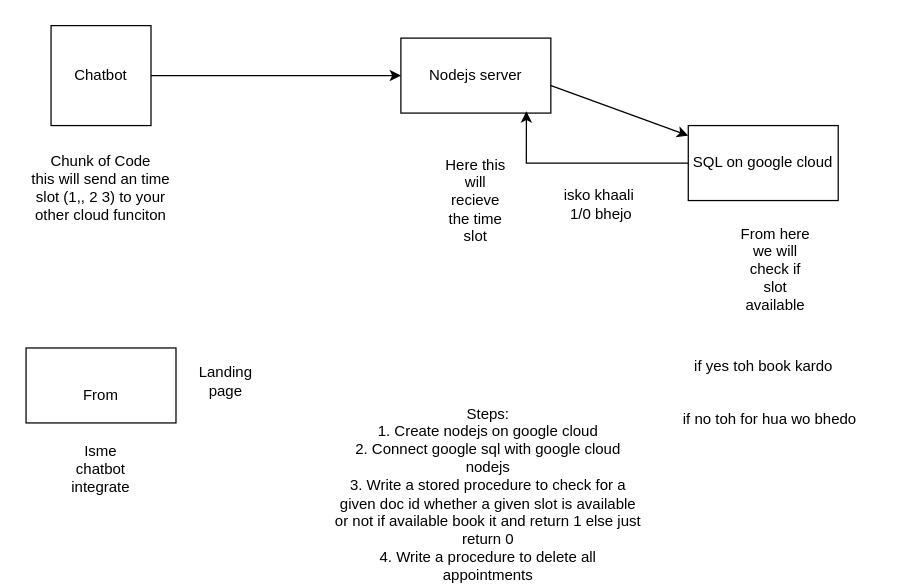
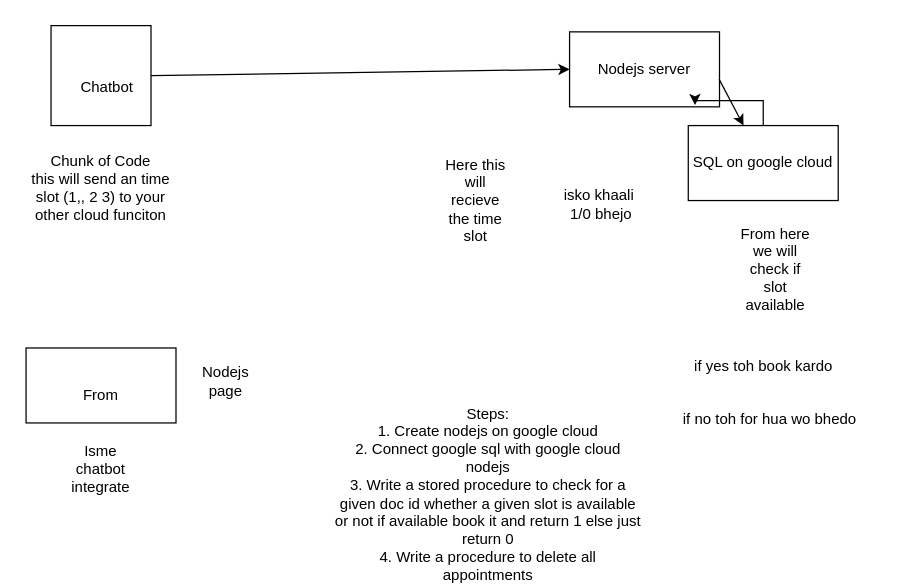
  <mxCell id="0" />
  <mxCell id="1" parent="0" />
  <mxCell id="2" value="" style="whiteSpace=wrap;html=1;aspect=fixed;" vertex="1" parent="1"><mxGeometry x="40" y="20" width="80" height="80" as="geometry" /></mxCell>
- <mxCell id="3" value="Chatbot" style="text;html=1;align=center;verticalAlign=middle;whiteSpace=wrap;rounded=0;" vertex="1" parent="1"><mxGeometry x="50" y="45" width="60" height="30" as="geometry" /></mxCell>
+ <mxCell id="3" value="Chatbot" style="text;html=1;align=center;verticalAlign=middle;whiteSpace=wrap;rounded=0;" vertex="1" parent="1"><mxGeometry x="55" y="55" width="60" height="30" as="geometry" /></mxCell>
  <mxCell id="4" value="Chunk of Code&lt;br&gt;this will send an time slot (1,, 2 3) to your other cloud funciton" style="text;html=1;align=center;verticalAlign=middle;whiteSpace=wrap;rounded=0;" vertex="1" parent="1"><mxGeometry x="20" y="100" width="120" height="100" as="geometry" /></mxCell>
- <mxCell id="5" value="Nodejs server" style="whiteSpace=wrap;html=1;" vertex="1" parent="1"><mxGeometry x="320" y="30" width="120" height="60" as="geometry" /></mxCell>
+ <mxCell id="5" value="Nodejs server" style="whiteSpace=wrap;html=1;" vertex="1" parent="1"><mxGeometry x="455" y="25" width="120" height="60" as="geometry" /></mxCell>
  <mxCell id="6" value="Here this will recieve the time slot" style="text;html=1;align=center;verticalAlign=middle;whiteSpace=wrap;rounded=0;" vertex="1" parent="1"><mxGeometry x="350" y="135" width="60" height="50" as="geometry" /></mxCell>
  <mxCell id="7" value="" style="endArrow=classic;html=1;rounded=0;exitX=1;exitY=0.5;exitDx=0;exitDy=0;entryX=0;entryY=0.5;entryDx=0;entryDy=0;" edge="1" parent="1" source="2" target="5"><mxGeometry width="50" height="50" relative="1" as="geometry"><mxPoint x="240" y="230" as="sourcePoint" /><mxPoint x="290" y="180" as="targetPoint" /></mxGeometry></mxCell>
  <mxCell id="8" value="" style="endArrow=classic;html=1;rounded=0;exitX=0.997;exitY=0.63;exitDx=0;exitDy=0;exitPerimeter=0;" edge="1" parent="1" source="5" target="9"><mxGeometry width="50" height="50" relative="1" as="geometry"><mxPoint x="240" y="230" as="sourcePoint" /><mxPoint x="290" y="180" as="targetPoint" /></mxGeometry></mxCell>
  <mxCell id="9" value="SQL on google cloud" style="rounded=0;whiteSpace=wrap;html=1;" vertex="1" parent="1"><mxGeometry x="550" y="100" width="120" height="60" as="geometry" /></mxCell>
  <mxCell id="10" value="From here we will check if slot available" style="text;html=1;align=center;verticalAlign=middle;whiteSpace=wrap;rounded=0;" vertex="1" parent="1"><mxGeometry x="590" y="200" width="60" height="30" as="geometry" /></mxCell>
  <mxCell id="11" value="if yes toh book kardo" style="text;html=1;align=center;verticalAlign=middle;resizable=0;points=[];autosize=1;strokeColor=none;fillColor=none;" vertex="1" parent="1"><mxGeometry x="545" y="278" width="130" height="30" as="geometry" /></mxCell>
  <mxCell id="12" value="if no toh for hua wo bhedo" style="text;html=1;align=center;verticalAlign=middle;resizable=0;points=[];autosize=1;strokeColor=none;fillColor=none;" vertex="1" parent="1"><mxGeometry x="530" y="320" width="170" height="30" as="geometry" /></mxCell>
  <mxCell id="13" style="edgeStyle=orthogonalEdgeStyle;rounded=0;orthogonalLoop=1;jettySize=auto;html=1;entryX=0.837;entryY=0.977;entryDx=0;entryDy=0;entryPerimeter=0;" edge="1" parent="1" source="9" target="5"><mxGeometry relative="1" as="geometry" /></mxCell>
  <mxCell id="14" value="isko khaali&amp;nbsp;&lt;br&gt;1/0 bhejo" style="text;html=1;align=center;verticalAlign=middle;resizable=0;points=[];autosize=1;strokeColor=none;fillColor=none;" vertex="1" parent="1"><mxGeometry x="440" y="143" width="80" height="40" as="geometry" /></mxCell>
  <mxCell id="15" value="&lt;br&gt;From" style="rounded=0;whiteSpace=wrap;html=1;" vertex="1" parent="1"><mxGeometry x="20" y="278" width="120" height="60" as="geometry" /></mxCell>
  <mxCell id="16" value="Isme chatbot integrate" style="text;html=1;align=center;verticalAlign=middle;whiteSpace=wrap;rounded=0;" vertex="1" parent="1"><mxGeometry x="50" y="360" width="60" height="30" as="geometry" /></mxCell>
- <mxCell id="17" value="Landing page" style="text;html=1;align=center;verticalAlign=middle;whiteSpace=wrap;rounded=0;" vertex="1" parent="1"><mxGeometry x="150" y="290" width="60" height="30" as="geometry" /></mxCell>
+ <mxCell id="17" value="Nodejs page" style="text;html=1;align=center;verticalAlign=middle;whiteSpace=wrap;rounded=0;" vertex="1" parent="1"><mxGeometry x="150" y="290" width="60" height="30" as="geometry" /></mxCell>
  <mxCell id="18" value="Steps:&lt;br&gt;1. Create nodejs on google cloud&lt;br&gt;2. Connect google sql with google cloud nodejs&lt;br&gt;3. Write a stored procedure to check for a given doc id whether a given slot is available or not if available book it and return 1 else just return 0&lt;br&gt;4. Write a procedure to delete all appointments" style="text;html=1;align=center;verticalAlign=middle;whiteSpace=wrap;rounded=0;" vertex="1" parent="1"><mxGeometry x="265" y="380" width="250" height="30" as="geometry" /></mxCell>
